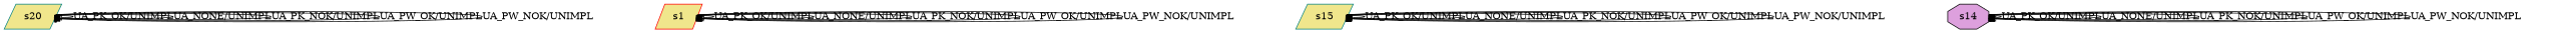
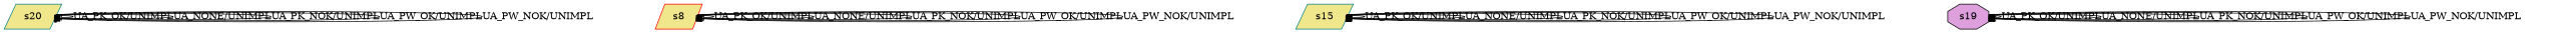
  digraph {
    node [color=teal fillcolor=khaki shape=parallelogram style=filled]
    edge [arrowhead=box]
    n1 [label=s20]
-   n2 [color=red label=s1]
+   n2 [color=red label=s8]
    n3 [label=s15]
-   n4 [color=black fillcolor=plum label=s14 shape=octagon]
+   n4 [color=black fillcolor=plum label=s19 shape=octagon]
    n1 -> n1 [arrowhead=onormal label="UA_PK_OK/UNIMPL"]
    n1 -> n1 [label="UA_NONE/UNIMPL"]
    n1 -> n1 [label="UA_PK_NOK/UNIMPL"]
    n1 -> n1 [arrowhead=tee label="UA_PW_OK/UNIMPL"]
    n1 -> n1 [arrowhead=tee label="UA_PW_NOK/UNIMPL"]
    n2 -> n2 [arrowhead=onormal label="UA_PK_OK/UNIMPL"]
    n2 -> n2 [label="UA_NONE/UNIMPL"]
    n2 -> n2 [label="UA_PK_NOK/UNIMPL"]
    n2 -> n2 [arrowhead=onormal label="UA_PW_OK/UNIMPL"]
    n2 -> n2 [label="UA_PW_NOK/UNIMPL"]
    n3 -> n3 [label="UA_PK_OK/UNIMPL"]
    n3 -> n3 [arrowhead=tee label="UA_NONE/UNIMPL"]
    n3 -> n3 [label="UA_PK_NOK/UNIMPL"]
    n3 -> n3 [label="UA_PW_OK/UNIMPL"]
    n3 -> n3 [label="UA_PW_NOK/UNIMPL"]
    n4 -> n4 [label="UA_PK_OK/UNIMPL"]
    n4 -> n4 [arrowhead=tee label="UA_NONE/UNIMPL"]
    n4 -> n4 [label="UA_PK_NOK/UNIMPL"]
    n4 -> n4 [arrowhead=onormal label="UA_PW_OK/UNIMPL"]
    n4 -> n4 [label="UA_PW_NOK/UNIMPL"]
  }
